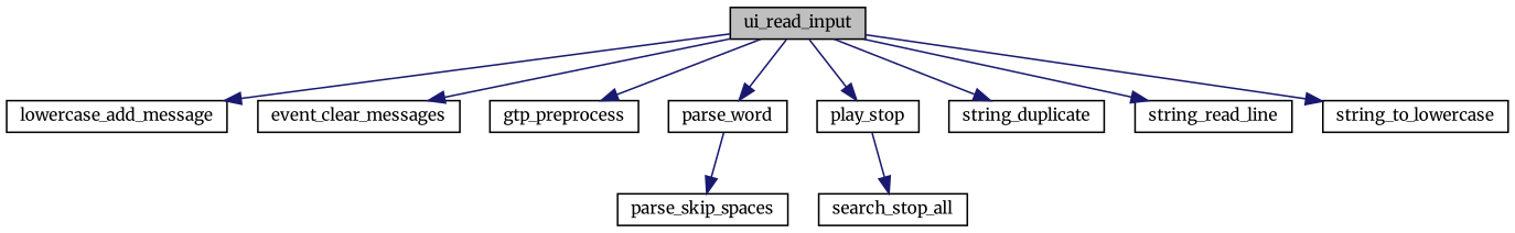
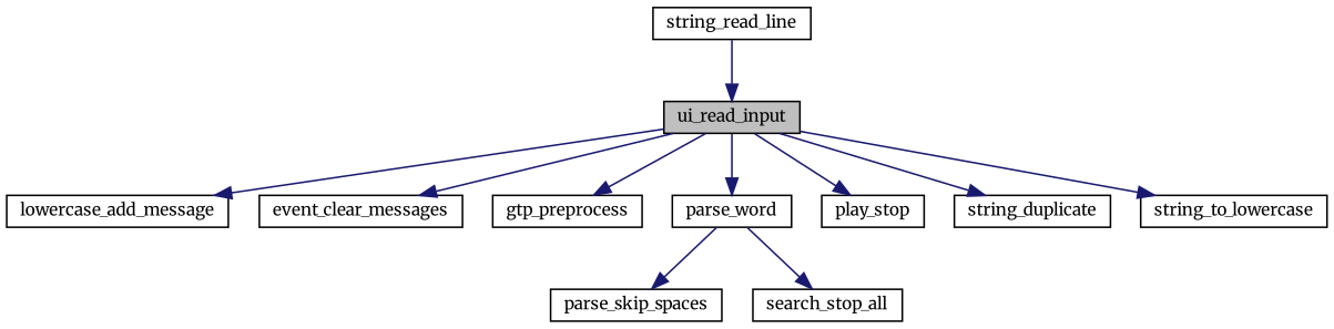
  digraph {
    fontname=Merriweather
    rankdir=TB
    node [color=black fontname=Merriweather fontsize=10 shape=record]
    edge [color=midnightblue fontname=Merriweather fontsize=10 labelfontname=FreeSans labelfontsize=10 style=solid]
    n1 [fillcolor=grey75 fontcolor=black height=0.2 label=ui_read_input style=filled width=0.4]
    n2 [height=0.2 label=lowercase_add_message width=0.4]
    n3 [height=0.2 label=event_clear_messages width=0.4]
    n4 [height=0.2 label=gtp_preprocess width=0.4]
    n5 [height=0.2 label=parse_word width=0.4]
    n6 [height=0.2 label=play_stop width=0.4]
    n7 [height=0.2 label=string_duplicate width=0.4]
    n8 [height=0.2 label=string_read_line width=0.4]
    n9 [height=0.2 label=string_to_lowercase width=0.4]
    n10 [height=0.2 label=parse_skip_spaces width=0.4]
    n11 [height=0.2 label=search_stop_all width=0.4]
    n1 -> n2
    n1 -> n3
    n1 -> n4
    n1 -> n5
    n1 -> n6
    n1 -> n7
-   n1 -> n8
+   n8 -> n1
    n1 -> n9
    n5 -> n10
-   n6 -> n11
+   n5 -> n11
  }
